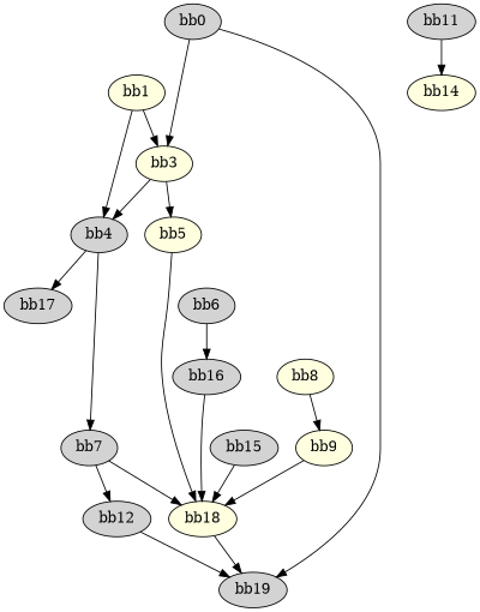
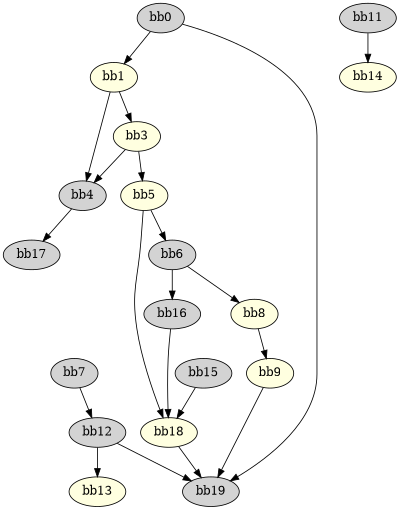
  digraph {
    node [fillcolor=lightgrey style=filled]
    n1 [label="bb0\l"]
    n2 [fillcolor=lightyellow label="bb1\l"]
    n3 [label="bb19\l"]
    n4 [fillcolor=lightyellow label="bb3\l"]
    n5 [label="bb4\l"]
    n6 [fillcolor=lightyellow label="bb5\l"]
    n7 [label="bb7\l"]
    n8 [label="bb17\l"]
    n9 [label="bb6\l"]
    n10 [fillcolor=lightyellow label="bb18\l"]
    n11 [label="bb12\l"]
    n12 [fillcolor=lightyellow label="bb8\l"]
    n13 [label="bb16\l"]
    n14 [fillcolor=lightyellow label="bb9\l"]
+   n15 [fillcolor=lightyellow label="bb13\l"]
    n16 [label="bb15\l"]
    n17 [label="bb11\l"]
    n18 [fillcolor=lightyellow label="bb14\l"]
-   n1 -> n4
+   n1 -> n2
    n1 -> n3
    n2 -> n4
    n2 -> n5
    n4 -> n5
    n4 -> n6
-   n5 -> n7
    n5 -> n8
+   n6 -> n9
    n6 -> n10
-   n7 -> n10
    n7 -> n11
+   n9 -> n12
    n9 -> n13
    n10 -> n3
    n11 -> n3
+   n11 -> n15
    n12 -> n14
    n13 -> n10
-   n14 -> n10
+   n14 -> n3
    n16 -> n10
    n17 -> n18
  }
